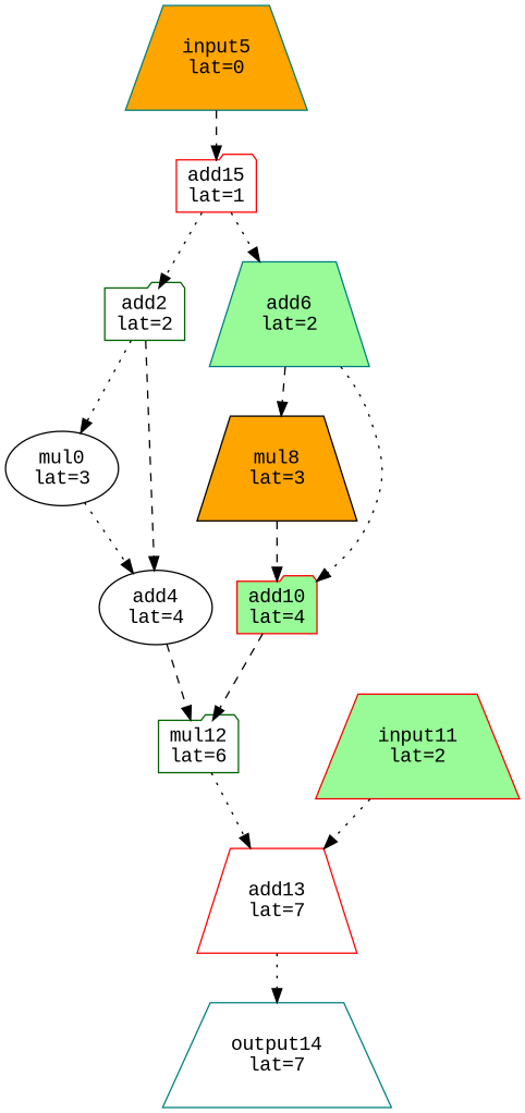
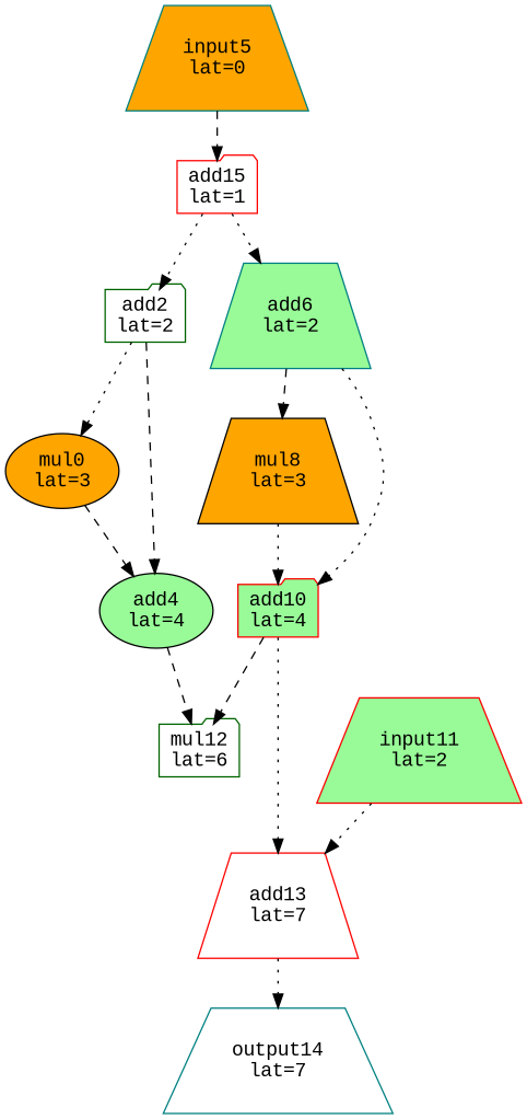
  digraph {
    fontname="Liberation Mono"
    node [color=red fillcolor=white fontname="Liberation Mono" shape=trapezium style=filled]
    edge [fontname="Liberation Mono" style=dotted]
    input5 [color=teal fillcolor=orange label="\N\nlat=0"]
    add15 [label="\N\nlat=1" shape=folder]
    add2 [color=darkgreen label="\N\nlat=2" shape=folder]
    add6 [color=teal fillcolor=palegreen label="\N\nlat=2"]
    input11 [fillcolor=palegreen label="\N\nlat=2"]
    add13 [label="\N\nlat=7"]
    output14 [color=teal label="\N\nlat=7"]
-   mul0 [color=black label="\N\nlat=3" shape=ellipse]
-   add4 [color=black label="\N\nlat=4" shape=ellipse]
+   mul0 [color=black fillcolor=orange label="\N\nlat=3" shape=ellipse]
+   add4 [color=black fillcolor=palegreen label="\N\nlat=4" shape=ellipse]
    mul12 [color=darkgreen label="\N\nlat=6" shape=folder]
    mul8 [color=black fillcolor=orange label="\N\nlat=3"]
    add10 [fillcolor=palegreen label="\N\nlat=4" shape=folder]
    input5 -> add15 [style=dashed]
    add15 -> add2
    add15 -> add6
    add2 -> mul0
    add2 -> add4 [style=dashed]
    add6 -> mul8 [style=dashed]
    add6 -> add10
    input11 -> add13
    add13 -> output14
-   mul0 -> add4
+   mul0 -> add4 [style=dashed]
    add4 -> mul12 [style=dashed]
-   mul12 -> add13
-   mul8 -> add10 [style=dashed]
+   add10 -> add13
+   mul8 -> add10
    add10 -> mul12 [style=dashed]
  }
